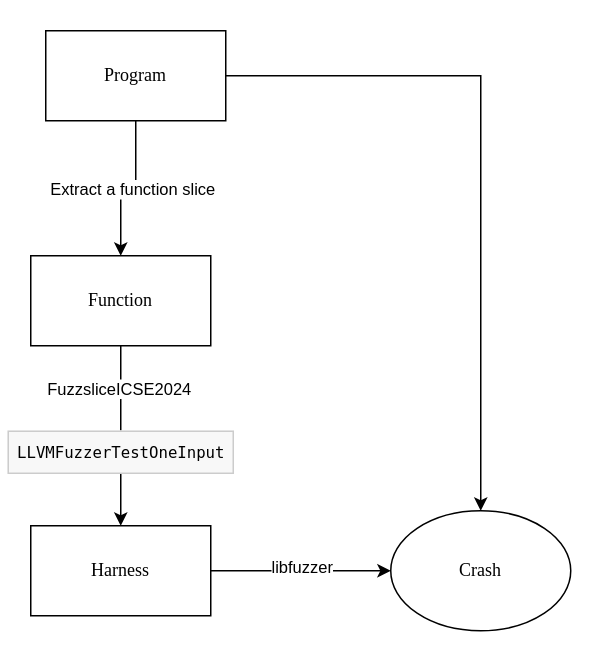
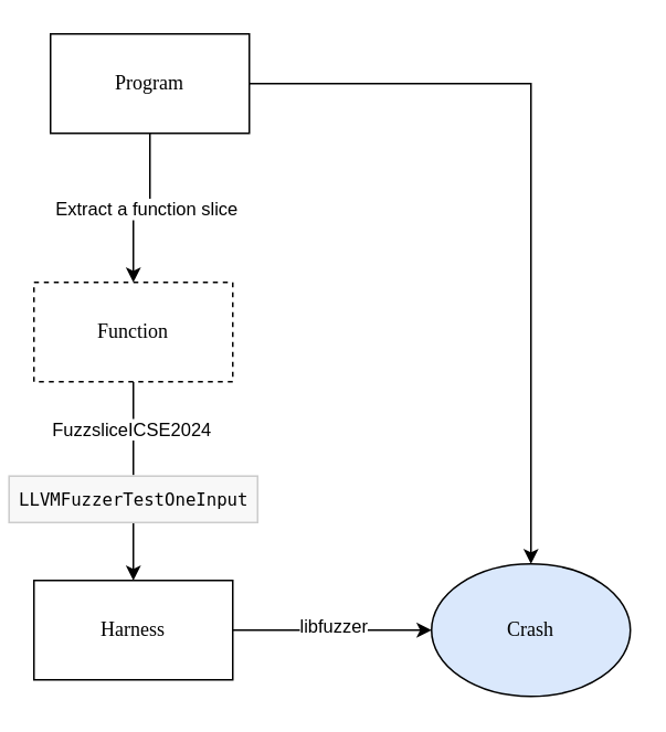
  <mxCell id="0" />
  <mxCell id="1" parent="0" />
  <mxCell id="2" value="" style="edgeStyle=orthogonalEdgeStyle;rounded=0;orthogonalLoop=1;jettySize=auto;html=1;" edge="1" parent="1" source="5" target="12"><mxGeometry relative="1" as="geometry" /></mxCell>
  <mxCell id="3" value="Extract a function slice" style="edgeLabel;html=1;align=center;verticalAlign=middle;resizable=0;points=[];" vertex="1" connectable="0" parent="2"><mxGeometry x="-0.044" relative="1" as="geometry"><mxPoint as="offset" /></mxGeometry></mxCell>
  <mxCell id="4" style="edgeStyle=orthogonalEdgeStyle;rounded=0;orthogonalLoop=1;jettySize=auto;html=1;" edge="1" parent="1" source="5" target="13"><mxGeometry relative="1" as="geometry" /></mxCell>
  <mxCell id="5" value="&lt;font face=&quot;Comic Sans MS&quot;&gt;Program&lt;/font&gt;" style="rounded=0;whiteSpace=wrap;html=1;" vertex="1" parent="1"><mxGeometry x="30" y="20" width="120" height="60" as="geometry" /></mxCell>
  <mxCell id="6" style="edgeStyle=orthogonalEdgeStyle;rounded=0;orthogonalLoop=1;jettySize=auto;html=1;" edge="1" parent="1" source="8" target="13"><mxGeometry relative="1" as="geometry" /></mxCell>
  <mxCell id="7" value="libfuzzer" style="edgeLabel;html=1;align=center;verticalAlign=middle;resizable=0;points=[];" vertex="1" connectable="0" parent="6"><mxGeometry x="-0.004" y="3" relative="1" as="geometry"><mxPoint as="offset" /></mxGeometry></mxCell>
  <mxCell id="8" value="&lt;font face=&quot;Comic Sans MS&quot;&gt;Harness&lt;/font&gt;" style="rounded=0;whiteSpace=wrap;html=1;" vertex="1" parent="1"><mxGeometry x="20" y="350" width="120" height="60" as="geometry" /></mxCell>
  <mxCell id="9" style="edgeStyle=orthogonalEdgeStyle;rounded=0;orthogonalLoop=1;jettySize=auto;html=1;entryX=0.5;entryY=0;entryDx=0;entryDy=0;" edge="1" parent="1" source="12" target="8"><mxGeometry relative="1" as="geometry" /></mxCell>
  <mxCell id="10" value="&lt;pre style=&quot;line-height: 15.96px; overflow: auto hidden; clear: both; font-family: Consolas, &amp;quot;Deja Vu Sans Mono&amp;quot;, &amp;quot;Bitstream Vera Sans Mono&amp;quot;, monospace; font-size: 0.95em; padding: 0.5em; border: 1px solid rgb(204, 204, 204); background-color: rgb(248, 248, 248); margin-top: 0px; margin-bottom: 0px; text-align: left;&quot;&gt;&lt;span class=&quot;n&quot;&gt;LLVMFuzzerTestOneInput&lt;/span&gt;&lt;/pre&gt;" style="edgeLabel;html=1;align=center;verticalAlign=middle;resizable=0;points=[];" vertex="1" connectable="0" parent="9"><mxGeometry x="0.002" y="-1" relative="1" as="geometry"><mxPoint y="10" as="offset" /></mxGeometry></mxCell>
  <mxCell id="11" value="FuzzsliceICSE2024" style="edgeLabel;html=1;align=center;verticalAlign=middle;resizable=0;points=[];" vertex="1" connectable="0" parent="9"><mxGeometry x="-0.537" y="-2" relative="1" as="geometry"><mxPoint as="offset" /></mxGeometry></mxCell>
- <mxCell id="12" value="&lt;font face=&quot;Comic Sans MS&quot;&gt;Function&lt;/font&gt;" style="rounded=0;whiteSpace=wrap;html=1;" vertex="1" parent="1"><mxGeometry x="20" y="170" width="120" height="60" as="geometry" /></mxCell>
- <mxCell id="13" value="&lt;font face=&quot;Comic Sans MS&quot;&gt;Crash&lt;/font&gt;" style="ellipse;whiteSpace=wrap;html=1;" vertex="1" parent="1"><mxGeometry x="260" y="340" width="120" height="80" as="geometry" /></mxCell>
+ <mxCell id="12" value="&lt;font face=&quot;Comic Sans MS&quot;&gt;Function&lt;/font&gt;" style="rounded=0;whiteSpace=wrap;html=1;dashed=1;" vertex="1" parent="1"><mxGeometry x="20" y="170" width="120" height="60" as="geometry" /></mxCell>
+ <mxCell id="13" value="&lt;font face=&quot;Comic Sans MS&quot;&gt;Crash&lt;/font&gt;" style="ellipse;whiteSpace=wrap;html=1;fillColor=#dae8fc;" vertex="1" parent="1"><mxGeometry x="260" y="340" width="120" height="80" as="geometry" /></mxCell>
